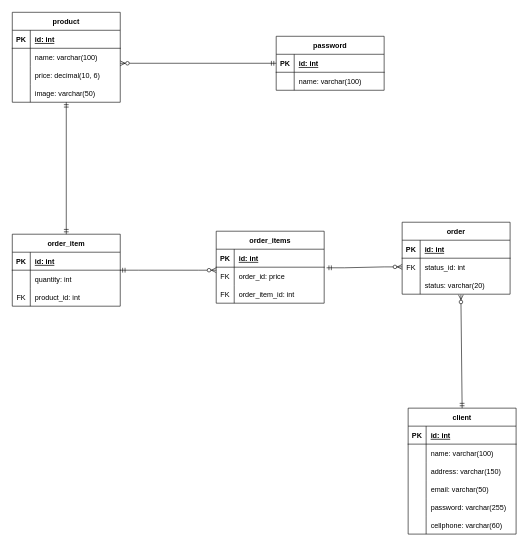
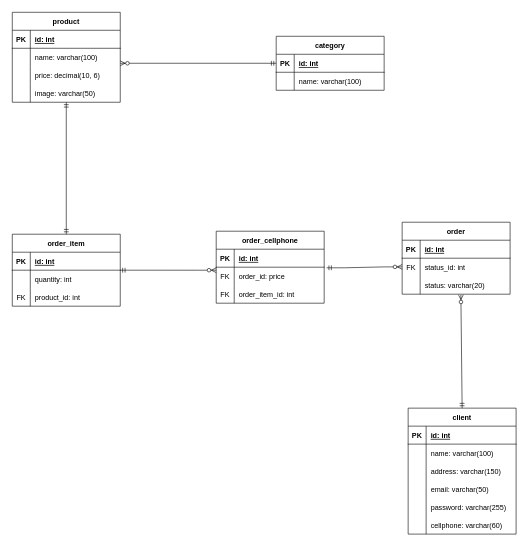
  <mxCell id="0" />
  <mxCell id="1" parent="0" />
  <mxCell id="2" value="product" style="shape=table;startSize=30;container=1;collapsible=1;childLayout=tableLayout;fixedRows=1;rowLines=0;fontStyle=1;align=center;resizeLast=1;" vertex="1" parent="1"><mxGeometry x="20" y="20" width="180" height="150" as="geometry" /></mxCell>
  <mxCell id="3" value="" style="shape=tableRow;horizontal=0;startSize=0;swimlaneHead=0;swimlaneBody=0;fillColor=none;collapsible=0;dropTarget=0;points=[[0,0.5],[1,0.5]];portConstraint=eastwest;top=0;left=0;right=0;bottom=1;" vertex="1" parent="2"><mxGeometry y="30" width="180" height="30" as="geometry" /></mxCell>
  <mxCell id="4" value="PK" style="shape=partialRectangle;connectable=0;fillColor=none;top=0;left=0;bottom=0;right=0;fontStyle=1;overflow=hidden;" vertex="1" parent="3"><mxGeometry width="30" height="30" as="geometry"><mxRectangle width="30" height="30" as="alternateBounds" /></mxGeometry></mxCell>
  <mxCell id="5" value="id: int" style="shape=partialRectangle;connectable=0;fillColor=none;top=0;left=0;bottom=0;right=0;align=left;spacingLeft=6;fontStyle=5;overflow=hidden;" vertex="1" parent="3"><mxGeometry x="30" width="150" height="30" as="geometry"><mxRectangle width="150" height="30" as="alternateBounds" /></mxGeometry></mxCell>
  <mxCell id="6" value="" style="shape=tableRow;horizontal=0;startSize=0;swimlaneHead=0;swimlaneBody=0;fillColor=none;collapsible=0;dropTarget=0;points=[[0,0.5],[1,0.5]];portConstraint=eastwest;top=0;left=0;right=0;bottom=0;" vertex="1" parent="2"><mxGeometry y="60" width="180" height="30" as="geometry" /></mxCell>
  <mxCell id="7" value="" style="shape=partialRectangle;connectable=0;fillColor=none;top=0;left=0;bottom=0;right=0;editable=1;overflow=hidden;" vertex="1" parent="6"><mxGeometry width="30" height="30" as="geometry"><mxRectangle width="30" height="30" as="alternateBounds" /></mxGeometry></mxCell>
  <mxCell id="8" value="name: varchar(100)" style="shape=partialRectangle;connectable=0;fillColor=none;top=0;left=0;bottom=0;right=0;align=left;spacingLeft=6;overflow=hidden;" vertex="1" parent="6"><mxGeometry x="30" width="150" height="30" as="geometry"><mxRectangle width="150" height="30" as="alternateBounds" /></mxGeometry></mxCell>
  <mxCell id="9" value="" style="shape=tableRow;horizontal=0;startSize=0;swimlaneHead=0;swimlaneBody=0;fillColor=none;collapsible=0;dropTarget=0;points=[[0,0.5],[1,0.5]];portConstraint=eastwest;top=0;left=0;right=0;bottom=0;" vertex="1" parent="2"><mxGeometry y="90" width="180" height="30" as="geometry" /></mxCell>
  <mxCell id="10" value="" style="shape=partialRectangle;connectable=0;fillColor=none;top=0;left=0;bottom=0;right=0;editable=1;overflow=hidden;" vertex="1" parent="9"><mxGeometry width="30" height="30" as="geometry"><mxRectangle width="30" height="30" as="alternateBounds" /></mxGeometry></mxCell>
  <mxCell id="11" value="price: decimal(10, 6)" style="shape=partialRectangle;connectable=0;fillColor=none;top=0;left=0;bottom=0;right=0;align=left;spacingLeft=6;overflow=hidden;" vertex="1" parent="9"><mxGeometry x="30" width="150" height="30" as="geometry"><mxRectangle width="150" height="30" as="alternateBounds" /></mxGeometry></mxCell>
  <mxCell id="12" value="" style="shape=tableRow;horizontal=0;startSize=0;swimlaneHead=0;swimlaneBody=0;fillColor=none;collapsible=0;dropTarget=0;points=[[0,0.5],[1,0.5]];portConstraint=eastwest;top=0;left=0;right=0;bottom=0;" vertex="1" parent="2"><mxGeometry y="120" width="180" height="30" as="geometry" /></mxCell>
  <mxCell id="13" value="" style="shape=partialRectangle;connectable=0;fillColor=none;top=0;left=0;bottom=0;right=0;editable=1;overflow=hidden;" vertex="1" parent="12"><mxGeometry width="30" height="30" as="geometry"><mxRectangle width="30" height="30" as="alternateBounds" /></mxGeometry></mxCell>
  <mxCell id="14" value="image: varchar(50)" style="shape=partialRectangle;connectable=0;fillColor=none;top=0;left=0;bottom=0;right=0;align=left;spacingLeft=6;overflow=hidden;" vertex="1" parent="12"><mxGeometry x="30" width="150" height="30" as="geometry"><mxRectangle width="150" height="30" as="alternateBounds" /></mxGeometry></mxCell>
- <mxCell id="15" value="password" style="shape=table;startSize=30;container=1;collapsible=1;childLayout=tableLayout;fixedRows=1;rowLines=0;fontStyle=1;align=center;resizeLast=1;" vertex="1" parent="1"><mxGeometry x="460" y="60" width="180" height="90" as="geometry" /></mxCell>
+ <mxCell id="15" value="category" style="shape=table;startSize=30;container=1;collapsible=1;childLayout=tableLayout;fixedRows=1;rowLines=0;fontStyle=1;align=center;resizeLast=1;" vertex="1" parent="1"><mxGeometry x="460" y="60" width="180" height="90" as="geometry" /></mxCell>
  <mxCell id="16" value="" style="shape=tableRow;horizontal=0;startSize=0;swimlaneHead=0;swimlaneBody=0;fillColor=none;collapsible=0;dropTarget=0;points=[[0,0.5],[1,0.5]];portConstraint=eastwest;top=0;left=0;right=0;bottom=1;" vertex="1" parent="15"><mxGeometry y="30" width="180" height="30" as="geometry" /></mxCell>
  <mxCell id="17" value="PK" style="shape=partialRectangle;connectable=0;fillColor=none;top=0;left=0;bottom=0;right=0;fontStyle=1;overflow=hidden;" vertex="1" parent="16"><mxGeometry width="30" height="30" as="geometry"><mxRectangle width="30" height="30" as="alternateBounds" /></mxGeometry></mxCell>
  <mxCell id="18" value="id: int" style="shape=partialRectangle;connectable=0;fillColor=none;top=0;left=0;bottom=0;right=0;align=left;spacingLeft=6;fontStyle=5;overflow=hidden;" vertex="1" parent="16"><mxGeometry x="30" width="150" height="30" as="geometry"><mxRectangle width="150" height="30" as="alternateBounds" /></mxGeometry></mxCell>
  <mxCell id="19" value="" style="shape=tableRow;horizontal=0;startSize=0;swimlaneHead=0;swimlaneBody=0;fillColor=none;collapsible=0;dropTarget=0;points=[[0,0.5],[1,0.5]];portConstraint=eastwest;top=0;left=0;right=0;bottom=0;" vertex="1" parent="15"><mxGeometry y="60" width="180" height="30" as="geometry" /></mxCell>
  <mxCell id="20" value="" style="shape=partialRectangle;connectable=0;fillColor=none;top=0;left=0;bottom=0;right=0;editable=1;overflow=hidden;" vertex="1" parent="19"><mxGeometry width="30" height="30" as="geometry"><mxRectangle width="30" height="30" as="alternateBounds" /></mxGeometry></mxCell>
  <mxCell id="21" value="name: varchar(100)" style="shape=partialRectangle;connectable=0;fillColor=none;top=0;left=0;bottom=0;right=0;align=left;spacingLeft=6;overflow=hidden;" vertex="1" parent="19"><mxGeometry x="30" width="150" height="30" as="geometry"><mxRectangle width="150" height="30" as="alternateBounds" /></mxGeometry></mxCell>
  <mxCell id="22" value="order_item" style="shape=table;startSize=30;container=1;collapsible=1;childLayout=tableLayout;fixedRows=1;rowLines=0;fontStyle=1;align=center;resizeLast=1;" vertex="1" parent="1"><mxGeometry x="20" y="390" width="180" height="120" as="geometry" /></mxCell>
  <mxCell id="23" value="" style="shape=tableRow;horizontal=0;startSize=0;swimlaneHead=0;swimlaneBody=0;fillColor=none;collapsible=0;dropTarget=0;points=[[0,0.5],[1,0.5]];portConstraint=eastwest;top=0;left=0;right=0;bottom=1;" vertex="1" parent="22"><mxGeometry y="30" width="180" height="30" as="geometry" /></mxCell>
  <mxCell id="24" value="PK" style="shape=partialRectangle;connectable=0;fillColor=none;top=0;left=0;bottom=0;right=0;fontStyle=1;overflow=hidden;" vertex="1" parent="23"><mxGeometry width="30" height="30" as="geometry"><mxRectangle width="30" height="30" as="alternateBounds" /></mxGeometry></mxCell>
  <mxCell id="25" value="id: int" style="shape=partialRectangle;connectable=0;fillColor=none;top=0;left=0;bottom=0;right=0;align=left;spacingLeft=6;fontStyle=5;overflow=hidden;" vertex="1" parent="23"><mxGeometry x="30" width="150" height="30" as="geometry"><mxRectangle width="150" height="30" as="alternateBounds" /></mxGeometry></mxCell>
  <mxCell id="26" value="" style="shape=tableRow;horizontal=0;startSize=0;swimlaneHead=0;swimlaneBody=0;fillColor=none;collapsible=0;dropTarget=0;points=[[0,0.5],[1,0.5]];portConstraint=eastwest;top=0;left=0;right=0;bottom=0;" vertex="1" parent="22"><mxGeometry y="60" width="180" height="30" as="geometry" /></mxCell>
  <mxCell id="27" value="" style="shape=partialRectangle;connectable=0;fillColor=none;top=0;left=0;bottom=0;right=0;editable=1;overflow=hidden;" vertex="1" parent="26"><mxGeometry width="30" height="30" as="geometry"><mxRectangle width="30" height="30" as="alternateBounds" /></mxGeometry></mxCell>
  <mxCell id="28" value="quantity: int" style="shape=partialRectangle;connectable=0;fillColor=none;top=0;left=0;bottom=0;right=0;align=left;spacingLeft=6;overflow=hidden;" vertex="1" parent="26"><mxGeometry x="30" width="150" height="30" as="geometry"><mxRectangle width="150" height="30" as="alternateBounds" /></mxGeometry></mxCell>
  <mxCell id="29" value="" style="shape=tableRow;horizontal=0;startSize=0;swimlaneHead=0;swimlaneBody=0;fillColor=none;collapsible=0;dropTarget=0;points=[[0,0.5],[1,0.5]];portConstraint=eastwest;top=0;left=0;right=0;bottom=0;" vertex="1" parent="22"><mxGeometry y="90" width="180" height="30" as="geometry" /></mxCell>
  <mxCell id="30" value="FK" style="shape=partialRectangle;connectable=0;fillColor=none;top=0;left=0;bottom=0;right=0;editable=1;overflow=hidden;" vertex="1" parent="29"><mxGeometry width="30" height="30" as="geometry"><mxRectangle width="30" height="30" as="alternateBounds" /></mxGeometry></mxCell>
  <mxCell id="31" value="product_id: int" style="shape=partialRectangle;connectable=0;fillColor=none;top=0;left=0;bottom=0;right=0;align=left;spacingLeft=6;overflow=hidden;" vertex="1" parent="29"><mxGeometry x="30" width="150" height="30" as="geometry"><mxRectangle width="150" height="30" as="alternateBounds" /></mxGeometry></mxCell>
  <mxCell id="32" value="" style="fontSize=12;html=1;endArrow=ERmandOne;startArrow=ERmandOne;rounded=0;exitX=0.5;exitY=1;exitDx=0;exitDy=0;exitPerimeter=0;entryX=0.5;entryY=0;entryDx=0;entryDy=0;" edge="1" parent="1" source="12" target="22"><mxGeometry width="100" height="100" relative="1" as="geometry"><mxPoint x="80" y="190" as="sourcePoint" /><mxPoint x="140" y="330" as="targetPoint" /></mxGeometry></mxCell>
  <mxCell id="33" value="order" style="shape=table;startSize=30;container=1;collapsible=1;childLayout=tableLayout;fixedRows=1;rowLines=0;fontStyle=1;align=center;resizeLast=1;" vertex="1" parent="1"><mxGeometry x="670" y="370" width="180" height="120" as="geometry" /></mxCell>
  <mxCell id="34" value="" style="shape=tableRow;horizontal=0;startSize=0;swimlaneHead=0;swimlaneBody=0;fillColor=none;collapsible=0;dropTarget=0;points=[[0,0.5],[1,0.5]];portConstraint=eastwest;top=0;left=0;right=0;bottom=1;" vertex="1" parent="33"><mxGeometry y="30" width="180" height="30" as="geometry" /></mxCell>
  <mxCell id="35" value="PK" style="shape=partialRectangle;connectable=0;fillColor=none;top=0;left=0;bottom=0;right=0;fontStyle=1;overflow=hidden;" vertex="1" parent="34"><mxGeometry width="30" height="30" as="geometry"><mxRectangle width="30" height="30" as="alternateBounds" /></mxGeometry></mxCell>
  <mxCell id="36" value="id: int" style="shape=partialRectangle;connectable=0;fillColor=none;top=0;left=0;bottom=0;right=0;align=left;spacingLeft=6;fontStyle=5;overflow=hidden;" vertex="1" parent="34"><mxGeometry x="30" width="150" height="30" as="geometry"><mxRectangle width="150" height="30" as="alternateBounds" /></mxGeometry></mxCell>
  <mxCell id="37" value="" style="shape=tableRow;horizontal=0;startSize=0;swimlaneHead=0;swimlaneBody=0;fillColor=none;collapsible=0;dropTarget=0;points=[[0,0.5],[1,0.5]];portConstraint=eastwest;top=0;left=0;right=0;bottom=0;" vertex="1" parent="33"><mxGeometry y="60" width="180" height="30" as="geometry" /></mxCell>
  <mxCell id="38" value="FK" style="shape=partialRectangle;connectable=0;fillColor=none;top=0;left=0;bottom=0;right=0;editable=1;overflow=hidden;" vertex="1" parent="37"><mxGeometry width="30" height="30" as="geometry"><mxRectangle width="30" height="30" as="alternateBounds" /></mxGeometry></mxCell>
  <mxCell id="39" value="status_id: int" style="shape=partialRectangle;connectable=0;fillColor=none;top=0;left=0;bottom=0;right=0;align=left;spacingLeft=6;overflow=hidden;" vertex="1" parent="37"><mxGeometry x="30" width="150" height="30" as="geometry"><mxRectangle width="150" height="30" as="alternateBounds" /></mxGeometry></mxCell>
  <mxCell id="40" value="" style="shape=tableRow;horizontal=0;startSize=0;swimlaneHead=0;swimlaneBody=0;fillColor=none;collapsible=0;dropTarget=0;points=[[0,0.5],[1,0.5]];portConstraint=eastwest;top=0;left=0;right=0;bottom=0;" vertex="1" parent="33"><mxGeometry y="90" width="180" height="30" as="geometry" /></mxCell>
  <mxCell id="41" value="" style="shape=partialRectangle;connectable=0;fillColor=none;top=0;left=0;bottom=0;right=0;editable=1;overflow=hidden;" vertex="1" parent="40"><mxGeometry width="30" height="30" as="geometry"><mxRectangle width="30" height="30" as="alternateBounds" /></mxGeometry></mxCell>
  <mxCell id="42" value="status: varchar(20)" style="shape=partialRectangle;connectable=0;fillColor=none;top=0;left=0;bottom=0;right=0;align=left;spacingLeft=6;overflow=hidden;" vertex="1" parent="40"><mxGeometry x="30" width="150" height="30" as="geometry"><mxRectangle width="150" height="30" as="alternateBounds" /></mxGeometry></mxCell>
  <mxCell id="43" value="" style="fontSize=12;html=1;endArrow=ERzeroToMany;startArrow=ERmandOne;rounded=0;exitX=0;exitY=0.5;exitDx=0;exitDy=0;" edge="1" parent="1" source="16"><mxGeometry width="100" height="100" relative="1" as="geometry"><mxPoint x="320" y="170" as="sourcePoint" /><mxPoint x="200" y="105" as="targetPoint" /></mxGeometry></mxCell>
- <mxCell id="44" value="order_items" style="shape=table;startSize=30;container=1;collapsible=1;childLayout=tableLayout;fixedRows=1;rowLines=0;fontStyle=1;align=center;resizeLast=1;" vertex="1" parent="1"><mxGeometry x="360" y="385" width="180" height="120" as="geometry" /></mxCell>
+ <mxCell id="44" value="order_cellphone" style="shape=table;startSize=30;container=1;collapsible=1;childLayout=tableLayout;fixedRows=1;rowLines=0;fontStyle=1;align=center;resizeLast=1;" vertex="1" parent="1"><mxGeometry x="360" y="385" width="180" height="120" as="geometry" /></mxCell>
  <mxCell id="45" value="" style="shape=tableRow;horizontal=0;startSize=0;swimlaneHead=0;swimlaneBody=0;fillColor=none;collapsible=0;dropTarget=0;points=[[0,0.5],[1,0.5]];portConstraint=eastwest;top=0;left=0;right=0;bottom=1;" vertex="1" parent="44"><mxGeometry y="30" width="180" height="30" as="geometry" /></mxCell>
  <mxCell id="46" value="PK" style="shape=partialRectangle;connectable=0;fillColor=none;top=0;left=0;bottom=0;right=0;fontStyle=1;overflow=hidden;" vertex="1" parent="45"><mxGeometry width="30" height="30" as="geometry"><mxRectangle width="30" height="30" as="alternateBounds" /></mxGeometry></mxCell>
  <mxCell id="47" value="id: int" style="shape=partialRectangle;connectable=0;fillColor=none;top=0;left=0;bottom=0;right=0;align=left;spacingLeft=6;fontStyle=5;overflow=hidden;" vertex="1" parent="45"><mxGeometry x="30" width="150" height="30" as="geometry"><mxRectangle width="150" height="30" as="alternateBounds" /></mxGeometry></mxCell>
  <mxCell id="48" value="" style="shape=tableRow;horizontal=0;startSize=0;swimlaneHead=0;swimlaneBody=0;fillColor=none;collapsible=0;dropTarget=0;points=[[0,0.5],[1,0.5]];portConstraint=eastwest;top=0;left=0;right=0;bottom=0;" vertex="1" parent="44"><mxGeometry y="60" width="180" height="30" as="geometry" /></mxCell>
  <mxCell id="49" value="FK" style="shape=partialRectangle;connectable=0;fillColor=none;top=0;left=0;bottom=0;right=0;editable=1;overflow=hidden;" vertex="1" parent="48"><mxGeometry width="30" height="30" as="geometry"><mxRectangle width="30" height="30" as="alternateBounds" /></mxGeometry></mxCell>
  <mxCell id="50" value="order_id: price" style="shape=partialRectangle;connectable=0;fillColor=none;top=0;left=0;bottom=0;right=0;align=left;spacingLeft=6;overflow=hidden;" vertex="1" parent="48"><mxGeometry x="30" width="150" height="30" as="geometry"><mxRectangle width="150" height="30" as="alternateBounds" /></mxGeometry></mxCell>
  <mxCell id="51" value="" style="shape=tableRow;horizontal=0;startSize=0;swimlaneHead=0;swimlaneBody=0;fillColor=none;collapsible=0;dropTarget=0;points=[[0,0.5],[1,0.5]];portConstraint=eastwest;top=0;left=0;right=0;bottom=0;" vertex="1" parent="44"><mxGeometry y="90" width="180" height="30" as="geometry" /></mxCell>
  <mxCell id="52" value="FK" style="shape=partialRectangle;connectable=0;fillColor=none;top=0;left=0;bottom=0;right=0;editable=1;overflow=hidden;" vertex="1" parent="51"><mxGeometry width="30" height="30" as="geometry"><mxRectangle width="30" height="30" as="alternateBounds" /></mxGeometry></mxCell>
  <mxCell id="53" value="order_item_id: int" style="shape=partialRectangle;connectable=0;fillColor=none;top=0;left=0;bottom=0;right=0;align=left;spacingLeft=6;overflow=hidden;" vertex="1" parent="51"><mxGeometry x="30" width="150" height="30" as="geometry"><mxRectangle width="150" height="30" as="alternateBounds" /></mxGeometry></mxCell>
  <mxCell id="54" value="" style="edgeStyle=entityRelationEdgeStyle;fontSize=12;html=1;endArrow=ERzeroToMany;startArrow=ERmandOne;rounded=0;entryX=0;entryY=0.167;entryDx=0;entryDy=0;entryPerimeter=0;" edge="1" parent="1" target="48"><mxGeometry width="100" height="100" relative="1" as="geometry"><mxPoint x="200" y="450" as="sourcePoint" /><mxPoint x="300" y="350" as="targetPoint" /></mxGeometry></mxCell>
  <mxCell id="55" value="" style="edgeStyle=entityRelationEdgeStyle;fontSize=12;html=1;endArrow=ERzeroToMany;startArrow=ERmandOne;rounded=0;entryX=0;entryY=0.483;entryDx=0;entryDy=0;entryPerimeter=0;exitX=1.022;exitY=0.033;exitDx=0;exitDy=0;exitPerimeter=0;" edge="1" parent="1" source="48" target="37"><mxGeometry width="100" height="100" relative="1" as="geometry"><mxPoint x="650" y="445.5" as="sourcePoint" /><mxPoint x="915" y="444.5" as="targetPoint" /></mxGeometry></mxCell>
  <mxCell id="56" value="client" style="shape=table;startSize=30;container=1;collapsible=1;childLayout=tableLayout;fixedRows=1;rowLines=0;fontStyle=1;align=center;resizeLast=1;" vertex="1" parent="1"><mxGeometry x="680" y="680" width="180" height="210" as="geometry" /></mxCell>
  <mxCell id="57" value="" style="shape=tableRow;horizontal=0;startSize=0;swimlaneHead=0;swimlaneBody=0;fillColor=none;collapsible=0;dropTarget=0;points=[[0,0.5],[1,0.5]];portConstraint=eastwest;top=0;left=0;right=0;bottom=1;" vertex="1" parent="56"><mxGeometry y="30" width="180" height="30" as="geometry" /></mxCell>
  <mxCell id="58" value="PK" style="shape=partialRectangle;connectable=0;fillColor=none;top=0;left=0;bottom=0;right=0;fontStyle=1;overflow=hidden;" vertex="1" parent="57"><mxGeometry width="30" height="30" as="geometry"><mxRectangle width="30" height="30" as="alternateBounds" /></mxGeometry></mxCell>
  <mxCell id="59" value="id: int" style="shape=partialRectangle;connectable=0;fillColor=none;top=0;left=0;bottom=0;right=0;align=left;spacingLeft=6;fontStyle=5;overflow=hidden;" vertex="1" parent="57"><mxGeometry x="30" width="150" height="30" as="geometry"><mxRectangle width="150" height="30" as="alternateBounds" /></mxGeometry></mxCell>
  <mxCell id="60" value="" style="shape=tableRow;horizontal=0;startSize=0;swimlaneHead=0;swimlaneBody=0;fillColor=none;collapsible=0;dropTarget=0;points=[[0,0.5],[1,0.5]];portConstraint=eastwest;top=0;left=0;right=0;bottom=0;" vertex="1" parent="56"><mxGeometry y="60" width="180" height="30" as="geometry" /></mxCell>
  <mxCell id="61" value="" style="shape=partialRectangle;connectable=0;fillColor=none;top=0;left=0;bottom=0;right=0;editable=1;overflow=hidden;" vertex="1" parent="60"><mxGeometry width="30" height="30" as="geometry"><mxRectangle width="30" height="30" as="alternateBounds" /></mxGeometry></mxCell>
  <mxCell id="62" value="name: varchar(100)" style="shape=partialRectangle;connectable=0;fillColor=none;top=0;left=0;bottom=0;right=0;align=left;spacingLeft=6;overflow=hidden;" vertex="1" parent="60"><mxGeometry x="30" width="150" height="30" as="geometry"><mxRectangle width="150" height="30" as="alternateBounds" /></mxGeometry></mxCell>
  <mxCell id="63" value="" style="shape=tableRow;horizontal=0;startSize=0;swimlaneHead=0;swimlaneBody=0;fillColor=none;collapsible=0;dropTarget=0;points=[[0,0.5],[1,0.5]];portConstraint=eastwest;top=0;left=0;right=0;bottom=0;" vertex="1" parent="56"><mxGeometry y="90" width="180" height="30" as="geometry" /></mxCell>
  <mxCell id="64" value="" style="shape=partialRectangle;connectable=0;fillColor=none;top=0;left=0;bottom=0;right=0;editable=1;overflow=hidden;" vertex="1" parent="63"><mxGeometry width="30" height="30" as="geometry"><mxRectangle width="30" height="30" as="alternateBounds" /></mxGeometry></mxCell>
  <mxCell id="65" value="address: varchar(150)" style="shape=partialRectangle;connectable=0;fillColor=none;top=0;left=0;bottom=0;right=0;align=left;spacingLeft=6;overflow=hidden;" vertex="1" parent="63"><mxGeometry x="30" width="150" height="30" as="geometry"><mxRectangle width="150" height="30" as="alternateBounds" /></mxGeometry></mxCell>
  <mxCell id="66" value="" style="shape=tableRow;horizontal=0;startSize=0;swimlaneHead=0;swimlaneBody=0;fillColor=none;collapsible=0;dropTarget=0;points=[[0,0.5],[1,0.5]];portConstraint=eastwest;top=0;left=0;right=0;bottom=0;" vertex="1" parent="56"><mxGeometry y="120" width="180" height="30" as="geometry" /></mxCell>
  <mxCell id="67" value="" style="shape=partialRectangle;connectable=0;fillColor=none;top=0;left=0;bottom=0;right=0;editable=1;overflow=hidden;" vertex="1" parent="66"><mxGeometry width="30" height="30" as="geometry"><mxRectangle width="30" height="30" as="alternateBounds" /></mxGeometry></mxCell>
  <mxCell id="68" value="email: varchar(50)" style="shape=partialRectangle;connectable=0;fillColor=none;top=0;left=0;bottom=0;right=0;align=left;spacingLeft=6;overflow=hidden;" vertex="1" parent="66"><mxGeometry x="30" width="150" height="30" as="geometry"><mxRectangle width="150" height="30" as="alternateBounds" /></mxGeometry></mxCell>
  <mxCell id="69" value="" style="shape=tableRow;horizontal=0;startSize=0;swimlaneHead=0;swimlaneBody=0;fillColor=none;collapsible=0;dropTarget=0;points=[[0,0.5],[1,0.5]];portConstraint=eastwest;top=0;left=0;right=0;bottom=0;" vertex="1" parent="56"><mxGeometry y="150" width="180" height="30" as="geometry" /></mxCell>
  <mxCell id="70" value="" style="shape=partialRectangle;connectable=0;fillColor=none;top=0;left=0;bottom=0;right=0;editable=1;overflow=hidden;" vertex="1" parent="69"><mxGeometry width="30" height="30" as="geometry"><mxRectangle width="30" height="30" as="alternateBounds" /></mxGeometry></mxCell>
  <mxCell id="71" value="password: varchar(255)" style="shape=partialRectangle;connectable=0;fillColor=none;top=0;left=0;bottom=0;right=0;align=left;spacingLeft=6;overflow=hidden;" vertex="1" parent="69"><mxGeometry x="30" width="150" height="30" as="geometry"><mxRectangle width="150" height="30" as="alternateBounds" /></mxGeometry></mxCell>
  <mxCell id="72" value="" style="shape=tableRow;horizontal=0;startSize=0;swimlaneHead=0;swimlaneBody=0;fillColor=none;collapsible=0;dropTarget=0;points=[[0,0.5],[1,0.5]];portConstraint=eastwest;top=0;left=0;right=0;bottom=0;" vertex="1" parent="56"><mxGeometry y="180" width="180" height="30" as="geometry" /></mxCell>
  <mxCell id="73" value="" style="shape=partialRectangle;connectable=0;fillColor=none;top=0;left=0;bottom=0;right=0;editable=1;overflow=hidden;" vertex="1" parent="72"><mxGeometry width="30" height="30" as="geometry"><mxRectangle width="30" height="30" as="alternateBounds" /></mxGeometry></mxCell>
  <mxCell id="74" value="cellphone: varchar(60)" style="shape=partialRectangle;connectable=0;fillColor=none;top=0;left=0;bottom=0;right=0;align=left;spacingLeft=6;overflow=hidden;" vertex="1" parent="72"><mxGeometry x="30" width="150" height="30" as="geometry"><mxRectangle width="150" height="30" as="alternateBounds" /></mxGeometry></mxCell>
  <mxCell id="75" value="" style="fontSize=12;html=1;endArrow=ERzeroToMany;startArrow=ERmandOne;rounded=0;exitX=0.5;exitY=0;exitDx=0;exitDy=0;entryX=0.544;entryY=1.033;entryDx=0;entryDy=0;entryPerimeter=0;" edge="1" parent="1" source="56" target="40"><mxGeometry width="100" height="100" relative="1" as="geometry"><mxPoint x="710" y="620" as="sourcePoint" /><mxPoint x="810" y="520" as="targetPoint" /></mxGeometry></mxCell>
